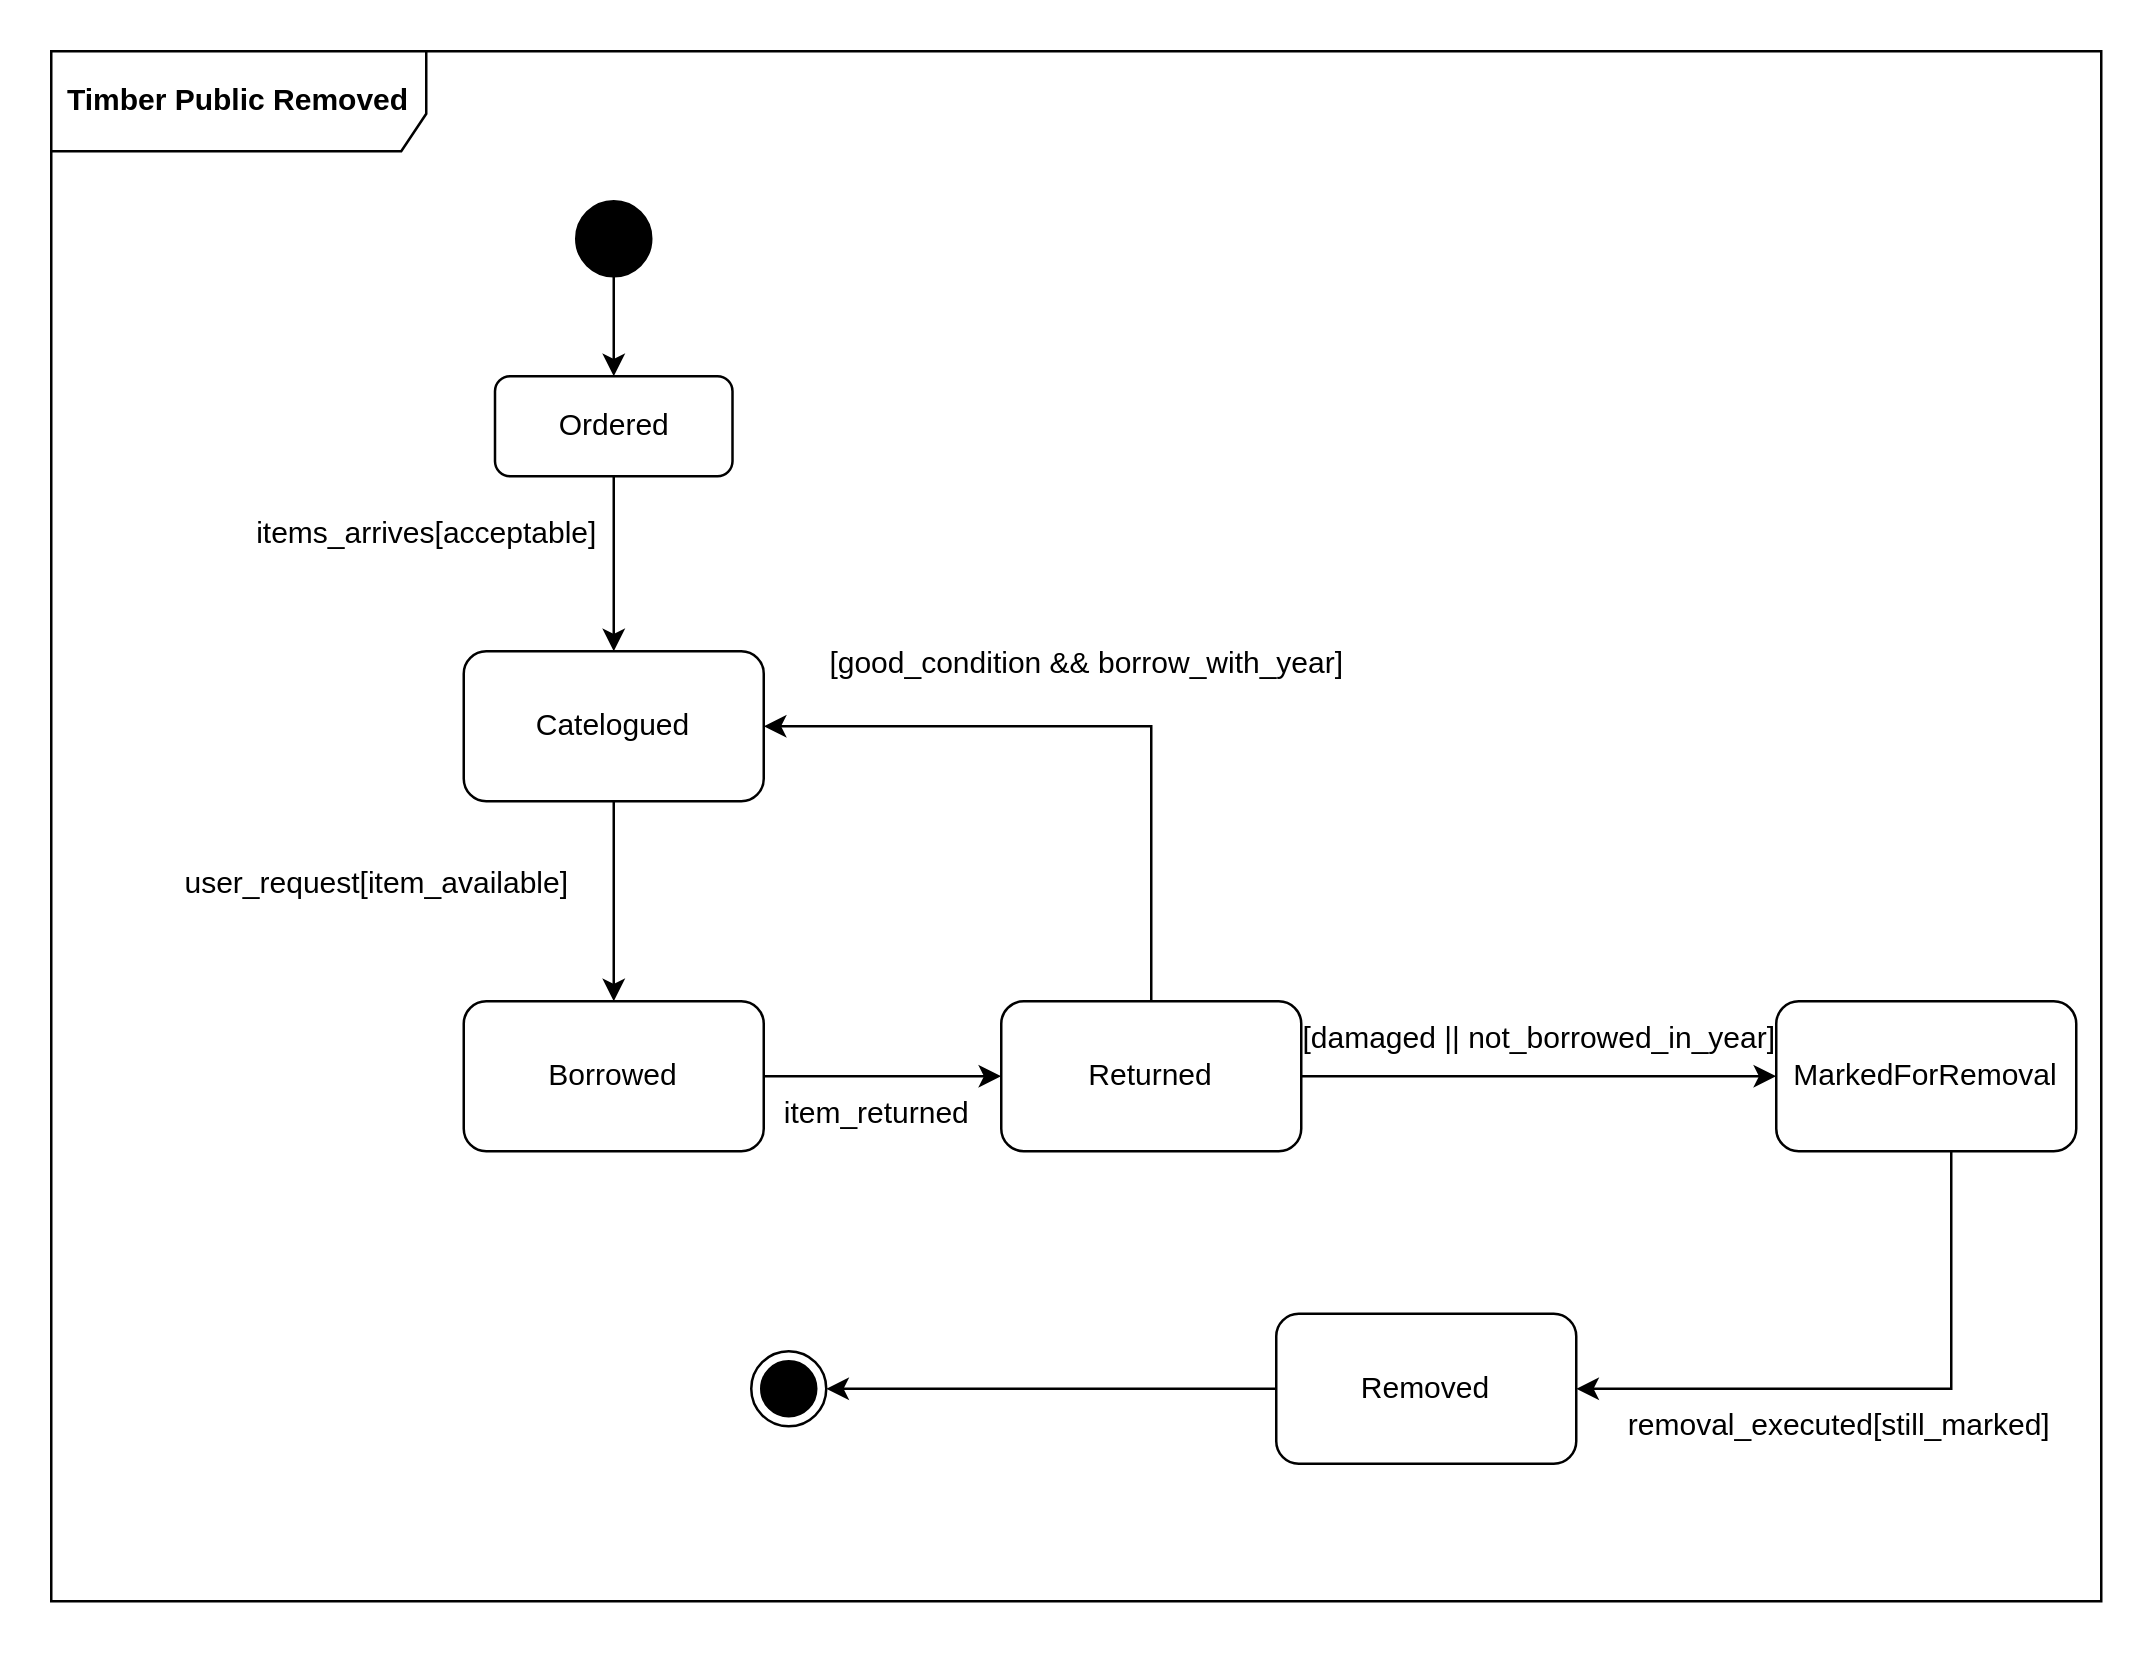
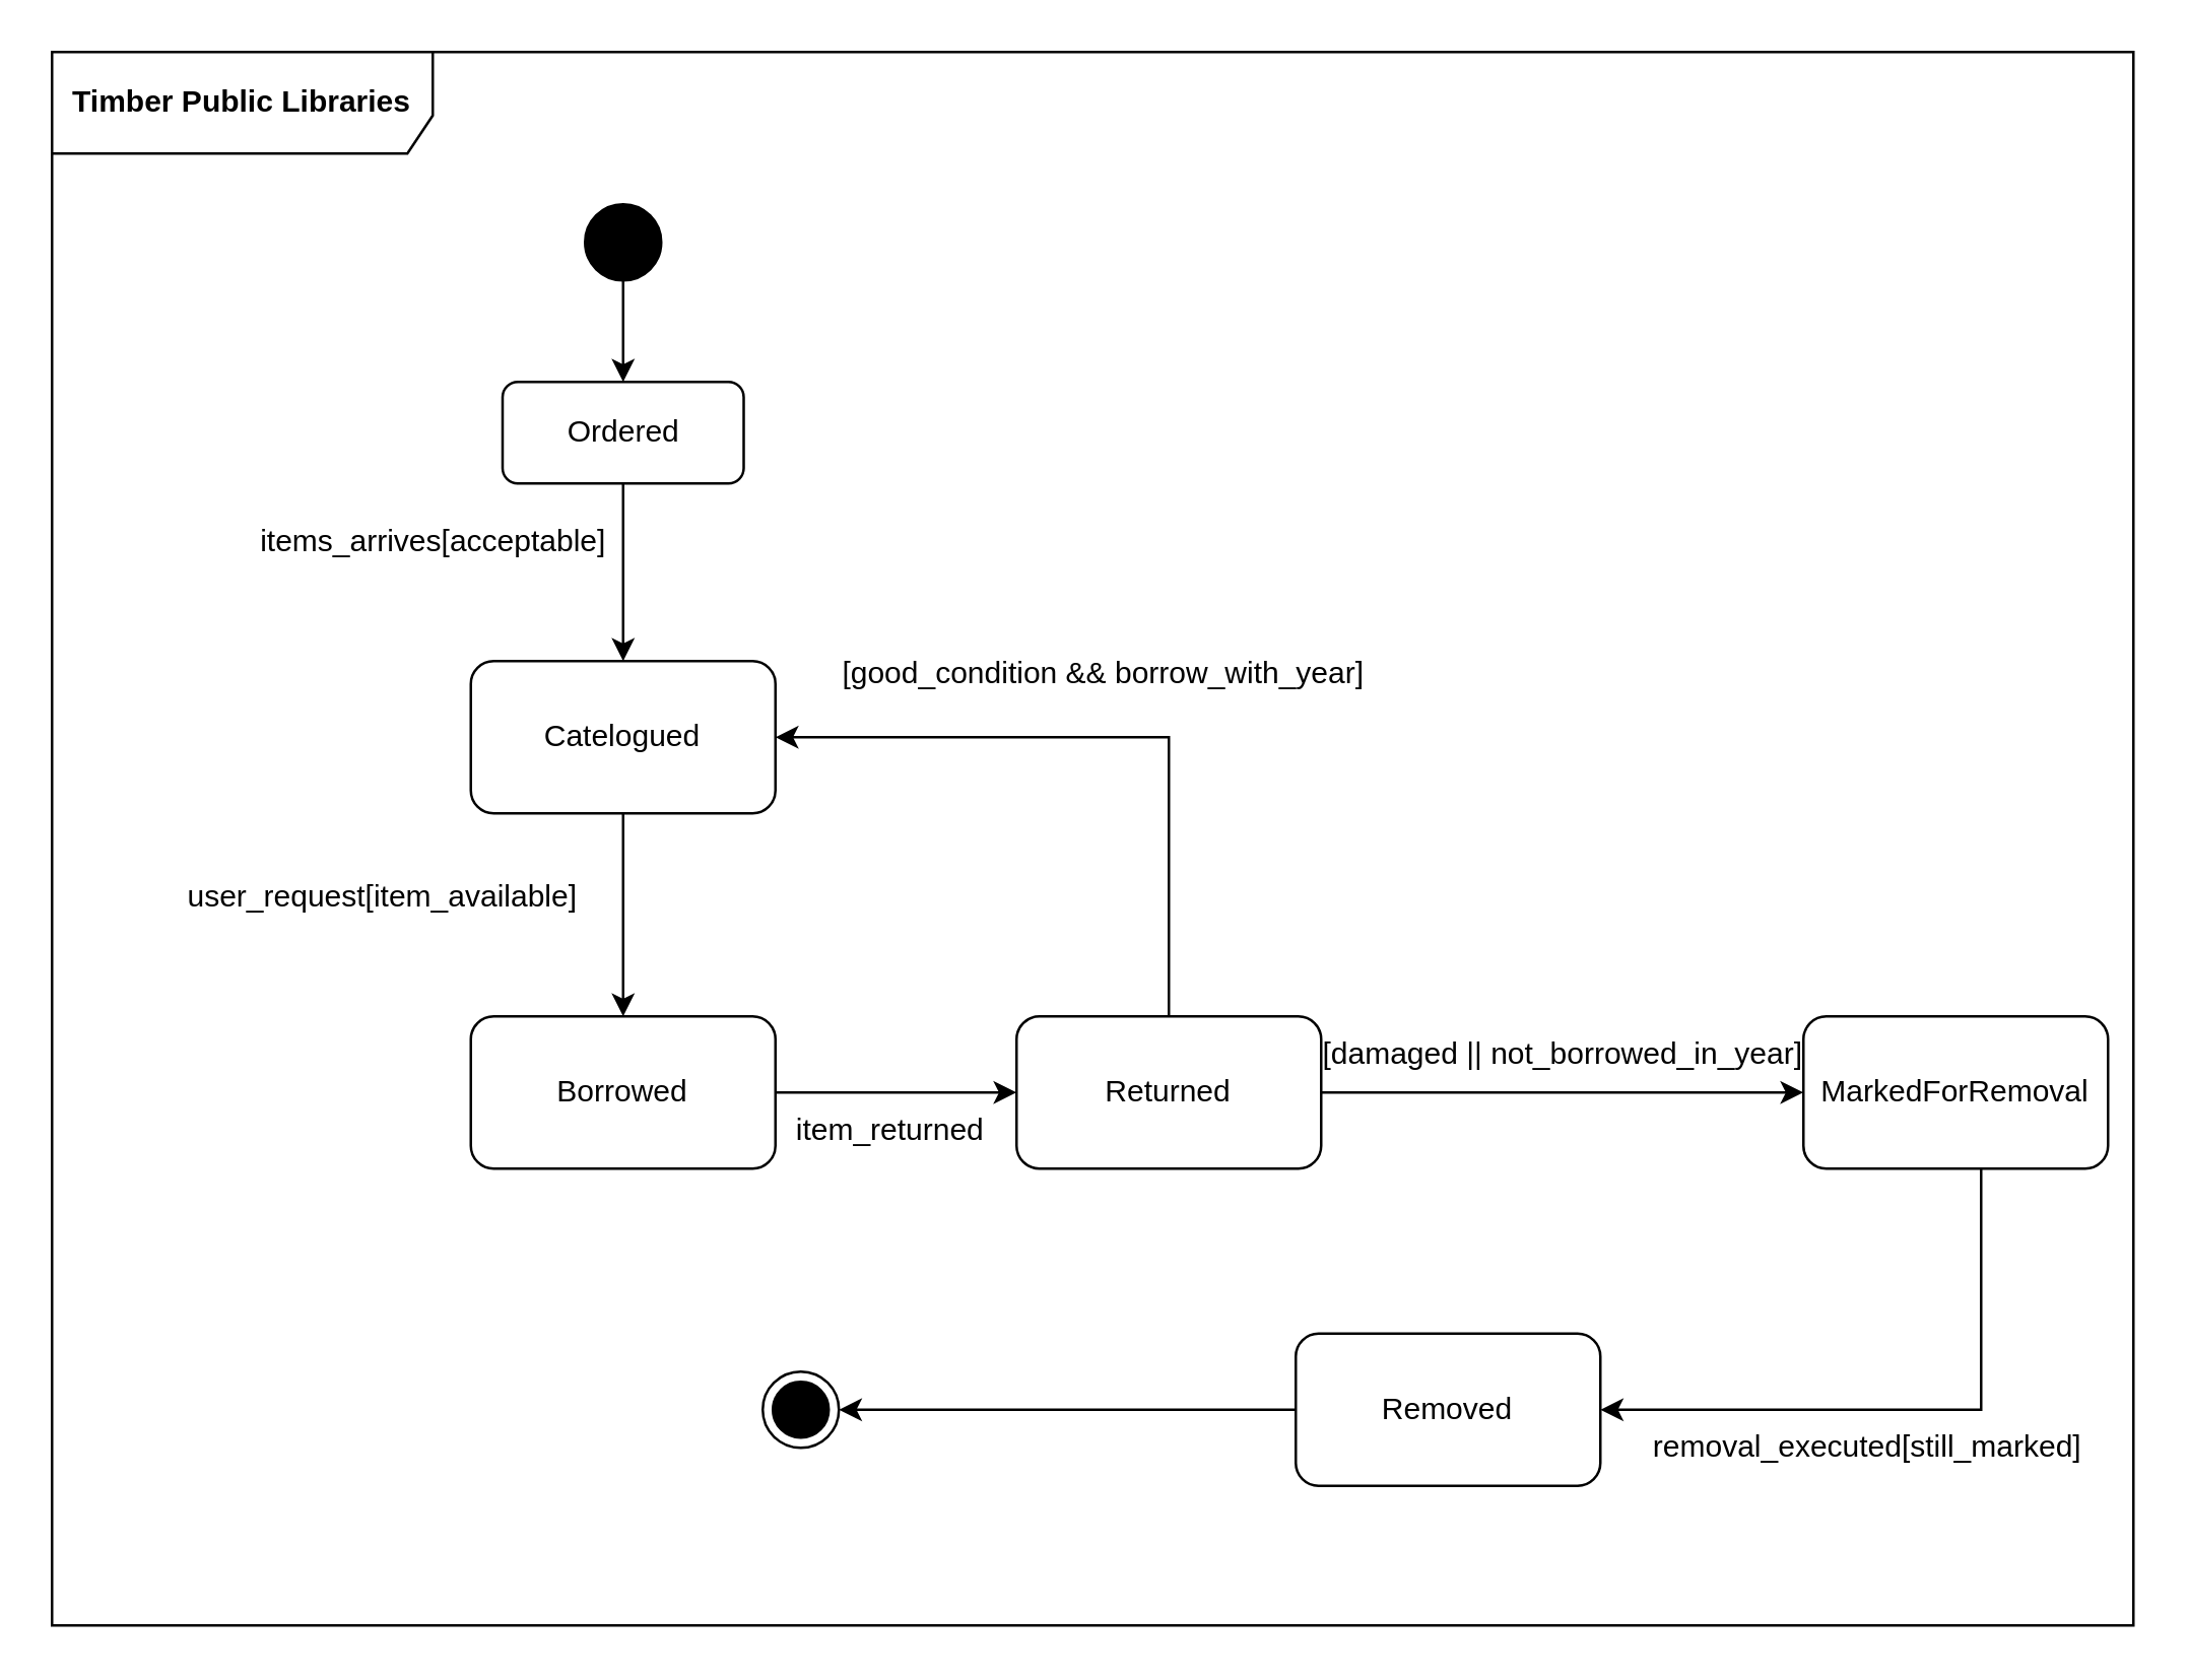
  <mxCell id="0" />
  <mxCell id="1" parent="0" />
  <mxCell id="2" style="edgeStyle=orthogonalEdgeStyle;rounded=0;orthogonalLoop=1;jettySize=auto;html=1;entryX=0.5;entryY=0;entryDx=0;entryDy=0;" edge="1" parent="1" source="3" target="5"><mxGeometry relative="1" as="geometry" /></mxCell>
  <mxCell id="3" value="" style="ellipse;fillColor=strokeColor;html=1;" vertex="1" parent="1"><mxGeometry x="230" y="80" width="30" height="30" as="geometry" /></mxCell>
  <mxCell id="4" value="" style="edgeStyle=orthogonalEdgeStyle;rounded=0;orthogonalLoop=1;jettySize=auto;html=1;" edge="1" parent="1" source="5" target="7"><mxGeometry relative="1" as="geometry" /></mxCell>
  <mxCell id="5" value="Ordered" style="rounded=1;whiteSpace=wrap;html=1;" vertex="1" parent="1"><mxGeometry x="197.5" y="150" width="95" height="40" as="geometry" /></mxCell>
  <mxCell id="6" value="" style="edgeStyle=orthogonalEdgeStyle;rounded=0;orthogonalLoop=1;jettySize=auto;html=1;" edge="1" parent="1" source="7" target="9"><mxGeometry relative="1" as="geometry" /></mxCell>
  <mxCell id="7" value="Catelogued" style="whiteSpace=wrap;html=1;rounded=1;" vertex="1" parent="1"><mxGeometry x="185" y="260" width="120" height="60" as="geometry" /></mxCell>
  <mxCell id="8" value="" style="edgeStyle=orthogonalEdgeStyle;rounded=0;orthogonalLoop=1;jettySize=auto;html=1;" edge="1" parent="1" source="9" target="12"><mxGeometry relative="1" as="geometry" /></mxCell>
  <mxCell id="9" value="Borrowed" style="whiteSpace=wrap;html=1;rounded=1;" vertex="1" parent="1"><mxGeometry x="185" y="400" width="120" height="60" as="geometry" /></mxCell>
  <mxCell id="10" style="edgeStyle=orthogonalEdgeStyle;rounded=0;orthogonalLoop=1;jettySize=auto;html=1;entryX=1;entryY=0.5;entryDx=0;entryDy=0;" edge="1" parent="1" source="12" target="7"><mxGeometry relative="1" as="geometry"><Array as="points"><mxPoint x="460" y="290" /></Array></mxGeometry></mxCell>
  <mxCell id="11" value="" style="edgeStyle=orthogonalEdgeStyle;rounded=0;orthogonalLoop=1;jettySize=auto;html=1;" edge="1" parent="1" source="12" target="14"><mxGeometry relative="1" as="geometry" /></mxCell>
  <mxCell id="12" value="Returned" style="whiteSpace=wrap;html=1;rounded=1;" vertex="1" parent="1"><mxGeometry x="400" y="400" width="120" height="60" as="geometry" /></mxCell>
  <mxCell id="13" value="" style="edgeStyle=orthogonalEdgeStyle;rounded=0;orthogonalLoop=1;jettySize=auto;html=1;" edge="1" parent="1" source="14" target="16"><mxGeometry relative="1" as="geometry"><Array as="points"><mxPoint x="780" y="555" /></Array></mxGeometry></mxCell>
  <mxCell id="14" value="MarkedForRemoval" style="whiteSpace=wrap;html=1;rounded=1;" vertex="1" parent="1"><mxGeometry x="710" y="400" width="120" height="60" as="geometry" /></mxCell>
  <mxCell id="15" style="edgeStyle=orthogonalEdgeStyle;rounded=0;orthogonalLoop=1;jettySize=auto;html=1;exitX=0;exitY=0.5;exitDx=0;exitDy=0;" edge="1" parent="1" source="16" target="17"><mxGeometry relative="1" as="geometry" /></mxCell>
  <mxCell id="16" value="Removed" style="whiteSpace=wrap;html=1;rounded=1;" vertex="1" parent="1"><mxGeometry x="510" y="525" width="120" height="60" as="geometry" /></mxCell>
  <mxCell id="17" value="" style="ellipse;html=1;shape=endState;fillColor=strokeColor;" vertex="1" parent="1"><mxGeometry x="300" y="540" width="30" height="30" as="geometry" /></mxCell>
  <mxCell id="18" value="items_arrives[acceptable]" style="text;html=1;align=center;verticalAlign=middle;resizable=0;points=[];autosize=1;strokeColor=none;fillColor=none;" vertex="1" parent="1"><mxGeometry x="90" y="198" width="160" height="30" as="geometry" /></mxCell>
  <mxCell id="19" value="user_request[item_available]" style="text;html=1;align=center;verticalAlign=middle;resizable=0;points=[];autosize=1;strokeColor=none;fillColor=none;" vertex="1" parent="1"><mxGeometry x="60" y="338" width="180" height="30" as="geometry" /></mxCell>
  <mxCell id="20" value="item_returned" style="text;html=1;align=center;verticalAlign=middle;resizable=0;points=[];autosize=1;strokeColor=none;fillColor=none;" vertex="1" parent="1"><mxGeometry x="300" y="430" width="100" height="30" as="geometry" /></mxCell>
  <mxCell id="21" value="[good_condition &amp;amp;&amp;amp; borrow_with_year]" style="text;html=1;align=center;verticalAlign=middle;resizable=0;points=[];autosize=1;strokeColor=none;fillColor=none;" vertex="1" parent="1"><mxGeometry x="319" y="250" width="230" height="30" as="geometry" /></mxCell>
  <mxCell id="22" value="[damaged || not_borrowed_in_year]" style="text;html=1;align=center;verticalAlign=middle;resizable=0;points=[];autosize=1;strokeColor=none;fillColor=none;" vertex="1" parent="1"><mxGeometry x="510" y="400" width="210" height="30" as="geometry" /></mxCell>
  <mxCell id="23" value="removal_executed[still_marked]" style="text;html=1;align=center;verticalAlign=middle;resizable=0;points=[];autosize=1;strokeColor=none;fillColor=none;" vertex="1" parent="1"><mxGeometry x="640" y="555" width="190" height="30" as="geometry" /></mxCell>
- <mxCell id="24" value="&lt;div class=&quot;lake-content&quot;&gt;&lt;strong&gt;&lt;span style=&quot;&quot; class=&quot;ne-text&quot;&gt;Timber Public Removed&lt;/span&gt;&lt;/strong&gt;&lt;/div&gt;" style="shape=umlFrame;whiteSpace=wrap;html=1;pointerEvents=0;fontColor=default;width=150;height=40;" vertex="1" parent="1"><mxGeometry y="20" width="820" height="620" as="geometry" x="20" /></mxCell>
+ <mxCell id="24" value="&lt;div class=&quot;lake-content&quot;&gt;&lt;strong&gt;&lt;span style=&quot;&quot; class=&quot;ne-text&quot;&gt;Timber Public Libraries&lt;/span&gt;&lt;/strong&gt;&lt;/div&gt;" style="shape=umlFrame;whiteSpace=wrap;html=1;pointerEvents=0;fontColor=default;width=150;height=40;" vertex="1" parent="1"><mxGeometry y="20" width="820" height="620" as="geometry" x="20" /></mxCell>
